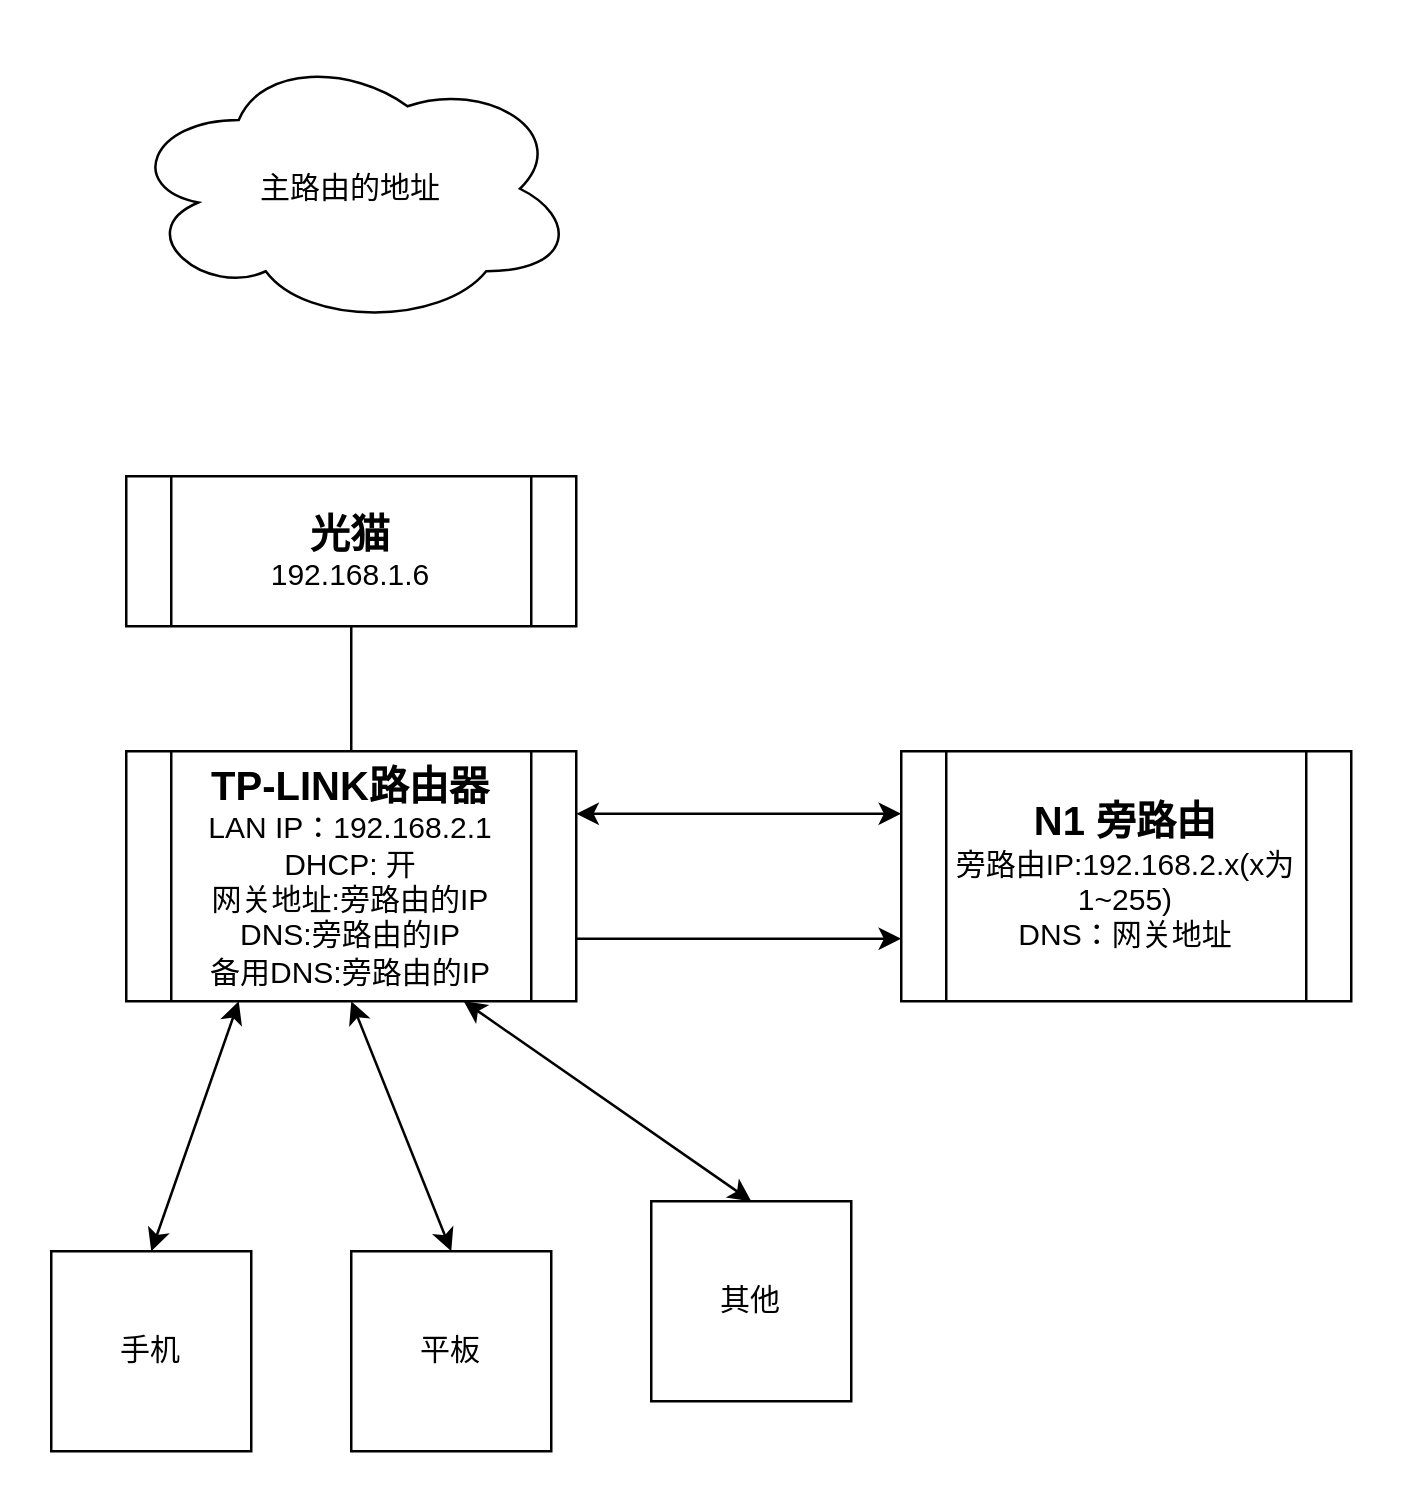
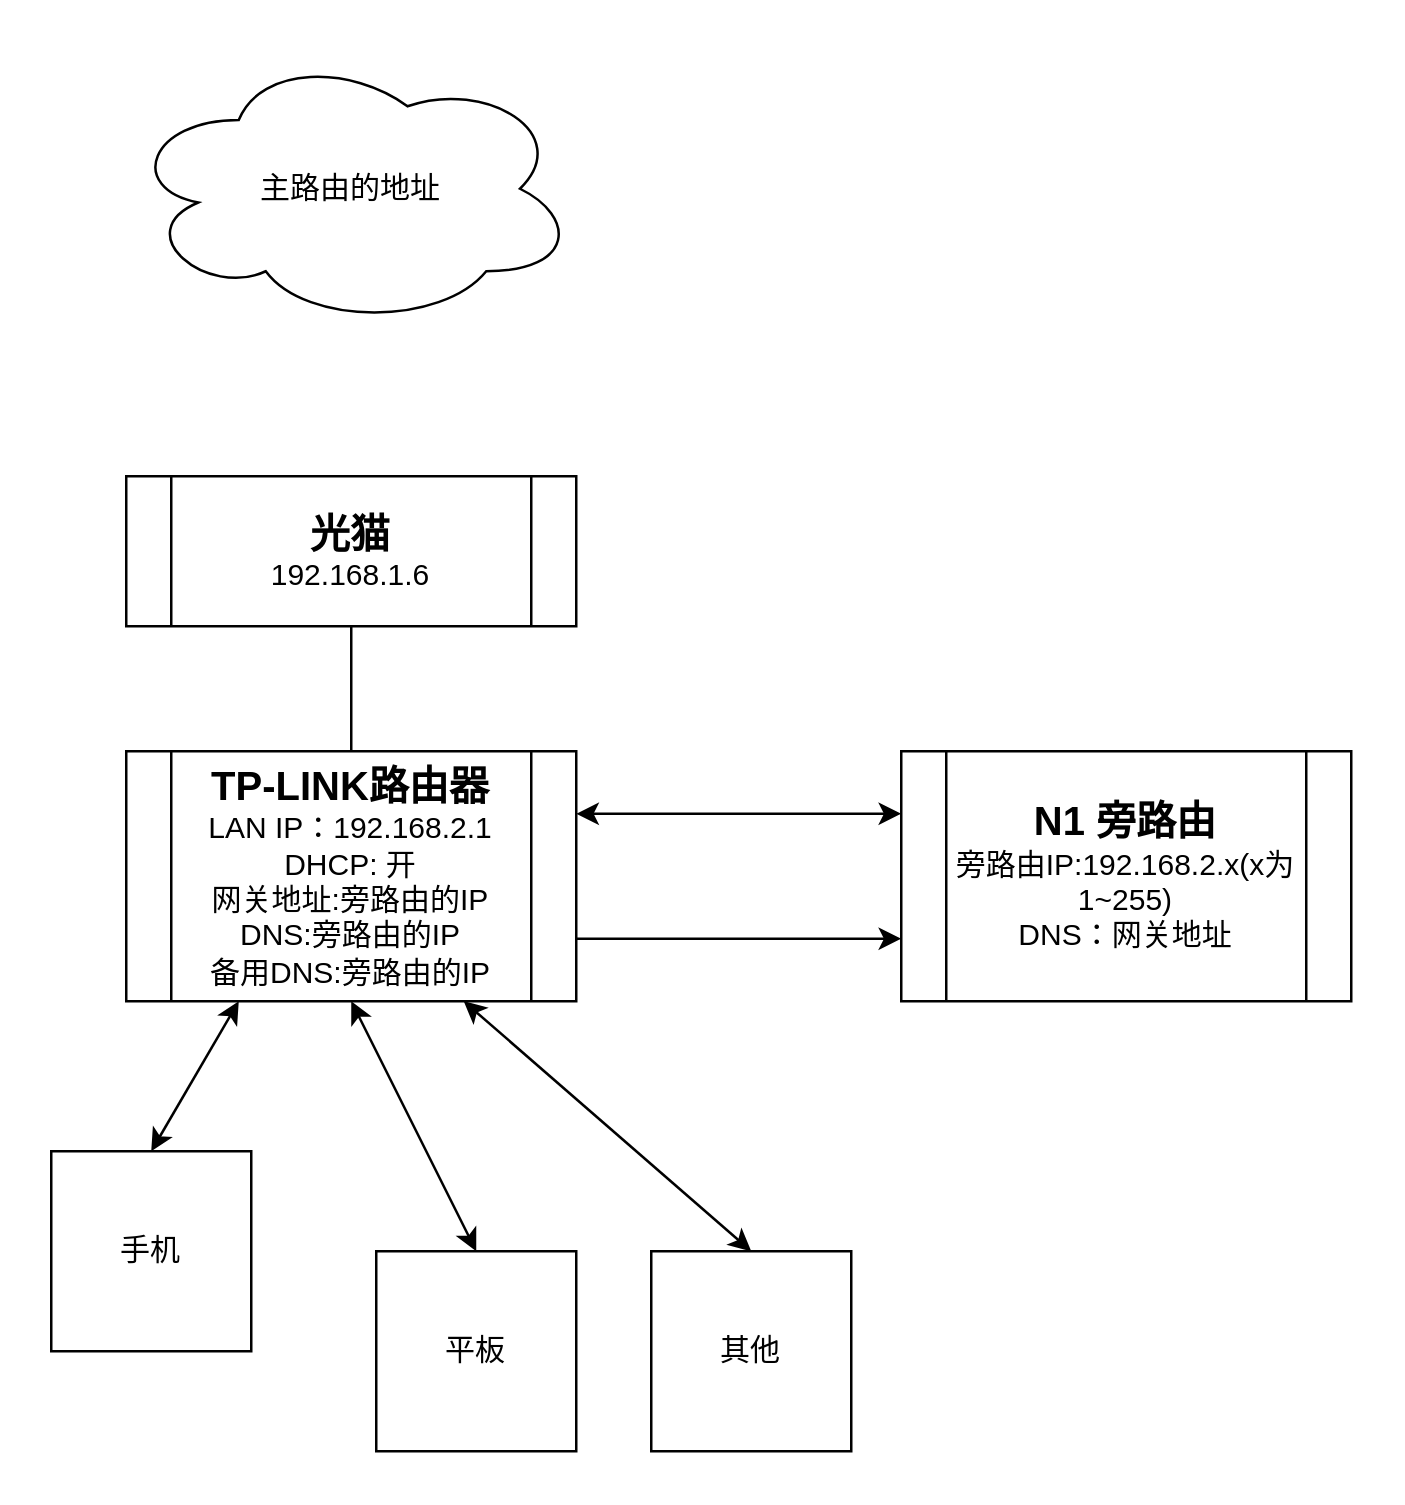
  <mxCell id="0" />
  <mxCell id="1" parent="0" />
  <mxCell id="2" style="edgeStyle=orthogonalEdgeStyle;rounded=0;orthogonalLoop=1;jettySize=auto;html=1;exitX=0.5;exitY=1;exitDx=0;exitDy=0;endArrow=none;endFill=0;" edge="1" parent="1" source="3" target="9"><mxGeometry relative="1" as="geometry" /></mxCell>
  <mxCell id="3" value="&lt;b&gt;&lt;font style=&quot;font-size: 16px;&quot;&gt;光猫&lt;/font&gt;&lt;/b&gt;&lt;br&gt;192.168.1.6" style="shape=process;whiteSpace=wrap;html=1;backgroundOutline=1;" vertex="1" parent="1"><mxGeometry x="50" y="190" width="180" height="60" as="geometry" /></mxCell>
  <mxCell id="4" value="主路由的地址" style="ellipse;shape=cloud;whiteSpace=wrap;html=1;" vertex="1" parent="1"><mxGeometry x="50" y="20" width="180" height="110" as="geometry" /></mxCell>
  <mxCell id="5" style="edgeStyle=orthogonalEdgeStyle;rounded=0;orthogonalLoop=1;jettySize=auto;html=1;exitX=1;exitY=0.75;exitDx=0;exitDy=0;entryX=0;entryY=0.75;entryDx=0;entryDy=0;endArrow=classic;endFill=1;" edge="1" parent="1" source="9" target="11"><mxGeometry relative="1" as="geometry" /></mxCell>
  <mxCell id="6" style="rounded=0;orthogonalLoop=1;jettySize=auto;html=1;exitX=0.25;exitY=1;exitDx=0;exitDy=0;entryX=0.5;entryY=0;entryDx=0;entryDy=0;endArrow=classic;endFill=1;startArrow=classic;startFill=1;" edge="1" parent="1" source="9" target="12"><mxGeometry relative="1" as="geometry" /></mxCell>
  <mxCell id="7" style="rounded=0;orthogonalLoop=1;jettySize=auto;html=1;exitX=0.5;exitY=1;exitDx=0;exitDy=0;entryX=0.5;entryY=0;entryDx=0;entryDy=0;endArrow=classic;endFill=1;startArrow=classic;startFill=1;" edge="1" parent="1" source="9" target="13"><mxGeometry relative="1" as="geometry" /></mxCell>
  <mxCell id="8" style="rounded=0;orthogonalLoop=1;jettySize=auto;html=1;exitX=0.75;exitY=1;exitDx=0;exitDy=0;entryX=0.5;entryY=0;entryDx=0;entryDy=0;endArrow=classic;endFill=1;startArrow=classic;startFill=1;" edge="1" parent="1" source="9" target="14"><mxGeometry relative="1" as="geometry" /></mxCell>
  <mxCell id="9" value="&lt;b&gt;&lt;font style=&quot;font-size: 16px;&quot;&gt;TP-LINK路由器&lt;/font&gt;&lt;/b&gt;&lt;br&gt;LAN IP：192.168.2.1&lt;br&gt;DHCP: 开&lt;br&gt;网关地址:旁路由的IP&lt;br&gt;DNS:旁路由的IP&lt;br&gt;备用DNS:旁路由的IP" style="shape=process;whiteSpace=wrap;html=1;backgroundOutline=1;" vertex="1" parent="1"><mxGeometry x="50" y="300" width="180" height="100" as="geometry" /></mxCell>
  <mxCell id="10" style="edgeStyle=none;rounded=0;orthogonalLoop=1;jettySize=auto;html=1;exitX=0;exitY=0.25;exitDx=0;exitDy=0;entryX=1;entryY=0.25;entryDx=0;entryDy=0;startArrow=classic;startFill=1;endArrow=classic;endFill=1;" edge="1" parent="1" source="11" target="9"><mxGeometry relative="1" as="geometry" /></mxCell>
  <mxCell id="11" value="&lt;b&gt;&lt;font style=&quot;font-size: 16px;&quot;&gt;N1 旁路由&lt;/font&gt;&lt;/b&gt;&lt;br&gt;旁路由IP:192.168.2.x(x为1~255)&lt;br&gt;DNS：网关地址" style="shape=process;whiteSpace=wrap;html=1;backgroundOutline=1;" vertex="1" parent="1"><mxGeometry x="360" y="300" width="180" height="100" as="geometry" /></mxCell>
- <mxCell id="12" value="手机" style="whiteSpace=wrap;html=1;aspect=fixed;" vertex="1" parent="1"><mxGeometry x="20" y="500" width="80" height="80" as="geometry" /></mxCell>
- <mxCell id="13" value="平板" style="whiteSpace=wrap;html=1;aspect=fixed;" vertex="1" parent="1"><mxGeometry x="140" y="500" width="80" height="80" as="geometry" /></mxCell>
- <mxCell id="14" value="其他" style="whiteSpace=wrap;html=1;aspect=fixed;" vertex="1" parent="1"><mxGeometry x="260" y="480" width="80" height="80" as="geometry" /></mxCell>
+ <mxCell id="12" value="手机" style="whiteSpace=wrap;html=1;aspect=fixed;" vertex="1" parent="1"><mxGeometry x="20" y="460" width="80" height="80" as="geometry" /></mxCell>
+ <mxCell id="13" value="平板" style="whiteSpace=wrap;html=1;aspect=fixed;" vertex="1" parent="1"><mxGeometry x="150" y="500" width="80" height="80" as="geometry" /></mxCell>
+ <mxCell id="14" value="其他" style="whiteSpace=wrap;html=1;aspect=fixed;" vertex="1" parent="1"><mxGeometry x="260" y="500" width="80" height="80" as="geometry" /></mxCell>
